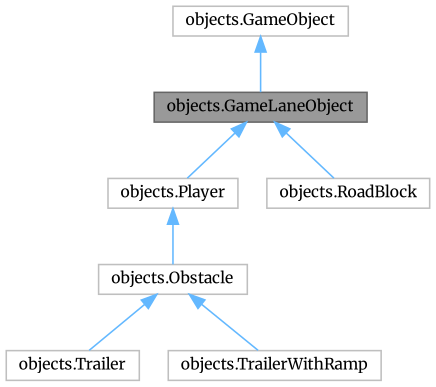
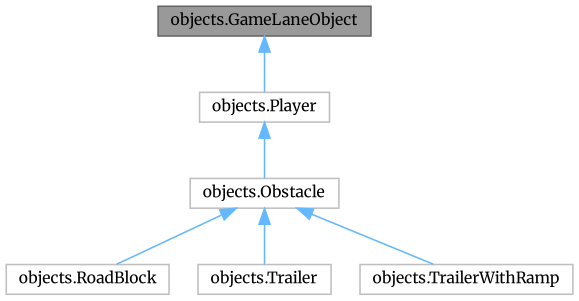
  digraph {
    fontname=Merriweather
    node [color=grey75 fillcolor=white fontname=Merriweather fontsize=10 shape=box style=filled]
    edge [color=steelblue1 dir=back fontname=Merriweather fontsize=10 labelfontname=Helvetica labelfontsize=10 style=solid]
    n1 [color=gray40 fillcolor=grey60 fontcolor=black height=0.2 label="objects.GameLaneObject" width=0.4]
    n2 [height=0.2 label="objects.Player" width=0.4]
    n3 [height=0.2 label="objects.Obstacle" width=0.4]
    n4 [height=0.2 label="objects.RoadBlock" width=0.4]
    n5 [height=0.2 label="objects.Trailer" width=0.4]
    n6 [height=0.2 label="objects.TrailerWithRamp" width=0.4]
-   n7 [height=0.2 label="objects.GameObject" width=0.4]
    n1 -> n2
    n2 -> n3
-   n1 -> n4
+   n3 -> n4
    n3 -> n5
    n3 -> n6
-   n7 -> n1
  }
